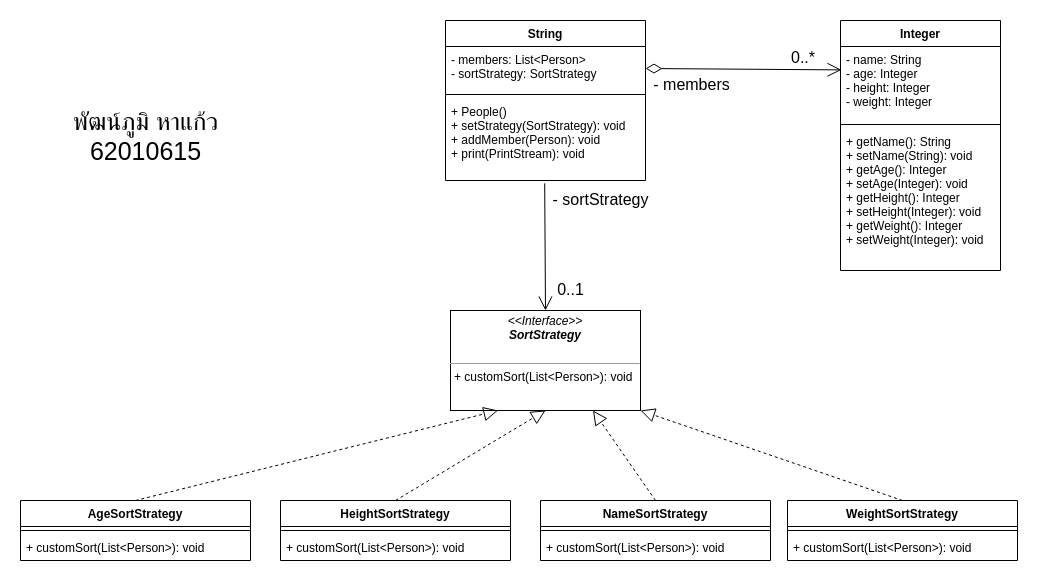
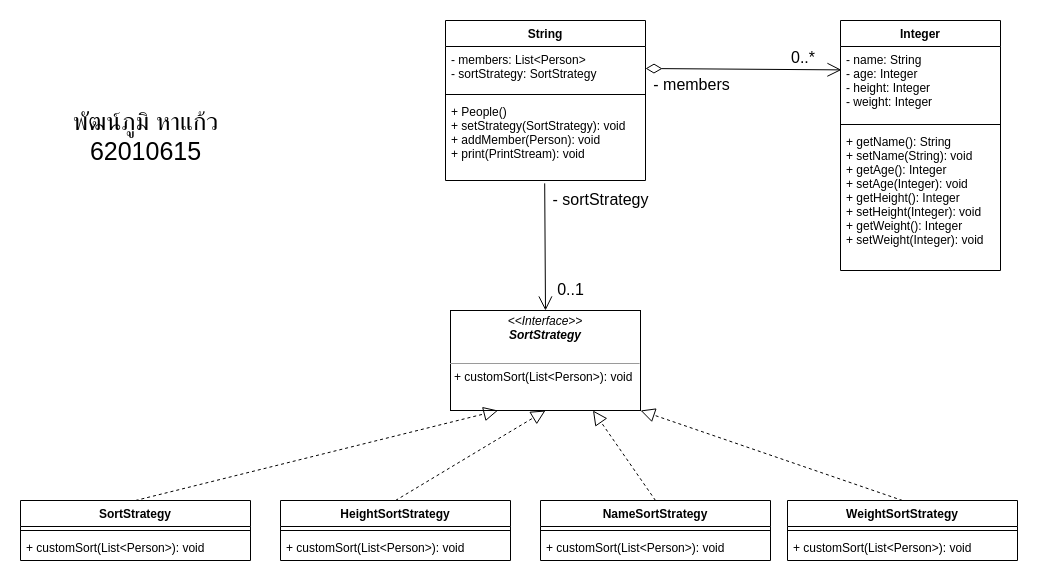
  <mxCell id="0" />
  <mxCell id="1" parent="0" />
  <mxCell id="2" value="&lt;p style=&quot;margin: 0px ; margin-top: 4px ; text-align: center&quot;&gt;&lt;i&gt;&amp;lt;&amp;lt;Interface&amp;gt;&amp;gt;&lt;/i&gt;&lt;br&gt;&lt;b&gt;&lt;i&gt;SortStrategy&lt;/i&gt;&lt;/b&gt;&lt;/p&gt;&lt;p style=&quot;margin: 0px ; margin-left: 4px&quot;&gt;&lt;br&gt;&lt;/p&gt;&lt;hr size=&quot;1&quot;&gt;&lt;p style=&quot;margin: 0px ; margin-left: 4px&quot;&gt;+ customSort(List&amp;lt;Person&amp;gt;): void&lt;br&gt;&lt;/p&gt;" style="verticalAlign=top;align=left;overflow=fill;fontSize=12;fontFamily=Helvetica;html=1;" vertex="1" parent="1"><mxGeometry x="450" y="310" width="190" height="100" as="geometry" /></mxCell>
- <mxCell id="3" value="AgeSortStrategy" style="swimlane;fontStyle=1;align=center;verticalAlign=top;childLayout=stackLayout;horizontal=1;startSize=26;horizontalStack=0;resizeParent=1;resizeParentMax=0;resizeLast=0;collapsible=1;marginBottom=0;" vertex="1" parent="1"><mxGeometry x="20" y="500" width="230" height="60" as="geometry" /></mxCell>
+ <mxCell id="3" value="SortStrategy" style="swimlane;fontStyle=1;align=center;verticalAlign=top;childLayout=stackLayout;horizontal=1;startSize=26;horizontalStack=0;resizeParent=1;resizeParentMax=0;resizeLast=0;collapsible=1;marginBottom=0;" vertex="1" parent="1"><mxGeometry x="20" y="500" width="230" height="60" as="geometry" /></mxCell>
  <mxCell id="4" value="" style="line;strokeWidth=1;fillColor=none;align=left;verticalAlign=middle;spacingTop=-1;spacingLeft=3;spacingRight=3;rotatable=0;labelPosition=right;points=[];portConstraint=eastwest;" vertex="1" parent="3"><mxGeometry y="26" width="230" height="8" as="geometry" /></mxCell>
  <mxCell id="5" value="+ customSort(List&lt;Person&gt;): void" style="text;strokeColor=none;fillColor=none;align=left;verticalAlign=top;spacingLeft=4;spacingRight=4;overflow=hidden;rotatable=0;points=[[0,0.5],[1,0.5]];portConstraint=eastwest;" vertex="1" parent="3"><mxGeometry y="34" width="230" height="26" as="geometry" /></mxCell>
  <mxCell id="6" value="HeightSortStrategy" style="swimlane;fontStyle=1;align=center;verticalAlign=top;childLayout=stackLayout;horizontal=1;startSize=26;horizontalStack=0;resizeParent=1;resizeParentMax=0;resizeLast=0;collapsible=1;marginBottom=0;" vertex="1" parent="1"><mxGeometry x="280" y="500" width="230" height="60" as="geometry" /></mxCell>
  <mxCell id="7" value="" style="line;strokeWidth=1;fillColor=none;align=left;verticalAlign=middle;spacingTop=-1;spacingLeft=3;spacingRight=3;rotatable=0;labelPosition=right;points=[];portConstraint=eastwest;" vertex="1" parent="6"><mxGeometry y="26" width="230" height="8" as="geometry" /></mxCell>
  <mxCell id="8" value="+ customSort(List&lt;Person&gt;): void" style="text;strokeColor=none;fillColor=none;align=left;verticalAlign=top;spacingLeft=4;spacingRight=4;overflow=hidden;rotatable=0;points=[[0,0.5],[1,0.5]];portConstraint=eastwest;" vertex="1" parent="6"><mxGeometry y="34" width="230" height="26" as="geometry" /></mxCell>
  <mxCell id="9" value="NameSortStrategy" style="swimlane;fontStyle=1;align=center;verticalAlign=top;childLayout=stackLayout;horizontal=1;startSize=26;horizontalStack=0;resizeParent=1;resizeParentMax=0;resizeLast=0;collapsible=1;marginBottom=0;" vertex="1" parent="1"><mxGeometry x="540" y="500" width="230" height="60" as="geometry" /></mxCell>
  <mxCell id="10" value="" style="line;strokeWidth=1;fillColor=none;align=left;verticalAlign=middle;spacingTop=-1;spacingLeft=3;spacingRight=3;rotatable=0;labelPosition=right;points=[];portConstraint=eastwest;" vertex="1" parent="9"><mxGeometry y="26" width="230" height="8" as="geometry" /></mxCell>
  <mxCell id="11" value="+ customSort(List&lt;Person&gt;): void" style="text;strokeColor=none;fillColor=none;align=left;verticalAlign=top;spacingLeft=4;spacingRight=4;overflow=hidden;rotatable=0;points=[[0,0.5],[1,0.5]];portConstraint=eastwest;" vertex="1" parent="9"><mxGeometry y="34" width="230" height="26" as="geometry" /></mxCell>
  <mxCell id="12" value="WeightSortStrategy" style="swimlane;fontStyle=1;align=center;verticalAlign=top;childLayout=stackLayout;horizontal=1;startSize=26;horizontalStack=0;resizeParent=1;resizeParentMax=0;resizeLast=0;collapsible=1;marginBottom=0;" vertex="1" parent="1"><mxGeometry x="787" y="500" width="230" height="60" as="geometry" /></mxCell>
  <mxCell id="13" value="" style="line;strokeWidth=1;fillColor=none;align=left;verticalAlign=middle;spacingTop=-1;spacingLeft=3;spacingRight=3;rotatable=0;labelPosition=right;points=[];portConstraint=eastwest;" vertex="1" parent="12"><mxGeometry y="26" width="230" height="8" as="geometry" /></mxCell>
  <mxCell id="14" value="+ customSort(List&lt;Person&gt;): void" style="text;strokeColor=none;fillColor=none;align=left;verticalAlign=top;spacingLeft=4;spacingRight=4;overflow=hidden;rotatable=0;points=[[0,0.5],[1,0.5]];portConstraint=eastwest;" vertex="1" parent="12"><mxGeometry y="34" width="230" height="26" as="geometry" /></mxCell>
  <mxCell id="15" value="" style="endArrow=block;dashed=1;endFill=0;endSize=12;html=1;rounded=0;exitX=0.5;exitY=0;exitDx=0;exitDy=0;entryX=0.25;entryY=1;entryDx=0;entryDy=0;" edge="1" parent="1" source="3" target="2"><mxGeometry width="160" relative="1" as="geometry"><mxPoint x="170" y="470" as="sourcePoint" /><mxPoint x="580" y="440" as="targetPoint" /></mxGeometry></mxCell>
  <mxCell id="16" value="" style="endArrow=block;dashed=1;endFill=0;endSize=12;html=1;rounded=0;exitX=0.5;exitY=0;exitDx=0;exitDy=0;entryX=0.5;entryY=1;entryDx=0;entryDy=0;" edge="1" parent="1" source="6" target="2"><mxGeometry width="160" relative="1" as="geometry"><mxPoint x="440" y="470" as="sourcePoint" /><mxPoint x="600" y="470" as="targetPoint" /></mxGeometry></mxCell>
  <mxCell id="17" value="" style="endArrow=block;dashed=1;endFill=0;endSize=12;html=1;rounded=0;exitX=0.5;exitY=0;exitDx=0;exitDy=0;entryX=0.75;entryY=1;entryDx=0;entryDy=0;" edge="1" parent="1" source="9" target="2"><mxGeometry width="160" relative="1" as="geometry"><mxPoint x="590" y="450" as="sourcePoint" /><mxPoint x="750" y="450" as="targetPoint" /></mxGeometry></mxCell>
  <mxCell id="18" value="" style="endArrow=block;dashed=1;endFill=0;endSize=12;html=1;rounded=0;exitX=0.5;exitY=0;exitDx=0;exitDy=0;entryX=1;entryY=1;entryDx=0;entryDy=0;" edge="1" parent="1" source="12" target="2"><mxGeometry width="160" relative="1" as="geometry"><mxPoint x="830" y="420" as="sourcePoint" /><mxPoint x="990" y="420" as="targetPoint" /></mxGeometry></mxCell>
  <mxCell id="19" value="Integer" style="swimlane;fontStyle=1;align=center;verticalAlign=top;childLayout=stackLayout;horizontal=1;startSize=26;horizontalStack=0;resizeParent=1;resizeParentMax=0;resizeLast=0;collapsible=1;marginBottom=0;" vertex="1" parent="1"><mxGeometry x="840" y="20" width="160" height="250" as="geometry" /></mxCell>
  <mxCell id="20" value="- name: String&#10;- age: Integer&#10;- height: Integer&#10;- weight: Integer" style="text;strokeColor=none;fillColor=none;align=left;verticalAlign=top;spacingLeft=4;spacingRight=4;overflow=hidden;rotatable=0;points=[[0,0.5],[1,0.5]];portConstraint=eastwest;" vertex="1" parent="19"><mxGeometry y="26" width="160" height="74" as="geometry" /></mxCell>
  <mxCell id="21" value="" style="line;strokeWidth=1;fillColor=none;align=left;verticalAlign=middle;spacingTop=-1;spacingLeft=3;spacingRight=3;rotatable=0;labelPosition=right;points=[];portConstraint=eastwest;" vertex="1" parent="19"><mxGeometry y="100" width="160" height="8" as="geometry" /></mxCell>
  <mxCell id="22" value="+ getName(): String&#10;+ setName(String): void&#10;+ getAge(): Integer&#10;+ setAge(Integer): void&#10;+ getHeight(): Integer&#10;+ setHeight(Integer): void&#10;+ getWeight(): Integer&#10;+ setWeight(Integer): void" style="text;strokeColor=none;fillColor=none;align=left;verticalAlign=top;spacingLeft=4;spacingRight=4;overflow=hidden;rotatable=0;points=[[0,0.5],[1,0.5]];portConstraint=eastwest;" vertex="1" parent="19"><mxGeometry y="108" width="160" height="142" as="geometry" /></mxCell>
  <mxCell id="23" value="String" style="swimlane;fontStyle=1;align=center;verticalAlign=top;childLayout=stackLayout;horizontal=1;startSize=26;horizontalStack=0;resizeParent=1;resizeParentMax=0;resizeLast=0;collapsible=1;marginBottom=0;" vertex="1" parent="1"><mxGeometry x="445" y="20" width="200" height="160" as="geometry" /></mxCell>
  <mxCell id="24" value="- members: List&lt;Person&gt;&#10;- sortStrategy: SortStrategy" style="text;strokeColor=none;fillColor=none;align=left;verticalAlign=top;spacingLeft=4;spacingRight=4;overflow=hidden;rotatable=0;points=[[0,0.5],[1,0.5]];portConstraint=eastwest;" vertex="1" parent="23"><mxGeometry y="26" width="200" height="44" as="geometry" /></mxCell>
  <mxCell id="25" value="" style="line;strokeWidth=1;fillColor=none;align=left;verticalAlign=middle;spacingTop=-1;spacingLeft=3;spacingRight=3;rotatable=0;labelPosition=right;points=[];portConstraint=eastwest;" vertex="1" parent="23"><mxGeometry y="70" width="200" height="8" as="geometry" /></mxCell>
  <mxCell id="26" value="+ People()&#10;+ setStrategy(SortStrategy): void&#10;+ addMember(Person): void&#10;+ print(PrintStream): void" style="text;strokeColor=none;fillColor=none;align=left;verticalAlign=top;spacingLeft=4;spacingRight=4;overflow=hidden;rotatable=0;points=[[0,0.5],[1,0.5]];portConstraint=eastwest;" vertex="1" parent="23"><mxGeometry y="78" width="200" height="82" as="geometry" /></mxCell>
  <mxCell id="27" value="&lt;font style=&quot;font-size: 16px&quot;&gt;0..*&lt;/font&gt;" style="endArrow=open;html=1;endSize=12;startArrow=diamondThin;startSize=14;startFill=0;align=left;verticalAlign=bottom;rounded=0;exitX=1;exitY=0.5;exitDx=0;exitDy=0;entryX=0.006;entryY=0.316;entryDx=0;entryDy=0;entryPerimeter=0;" edge="1" parent="1" source="24" target="20"><mxGeometry x="0.48" relative="1" as="geometry"><mxPoint x="-60" y="474" as="sourcePoint" /><mxPoint x="550" y="68" as="targetPoint" /><mxPoint x="-1" as="offset" /></mxGeometry></mxCell>
  <mxCell id="28" value="- members" style="edgeLabel;html=1;align=center;verticalAlign=middle;resizable=0;points=[];fontSize=16;" vertex="1" connectable="0" parent="27"><mxGeometry x="0.741" y="-1" relative="1" as="geometry"><mxPoint x="-125" y="13" as="offset" /></mxGeometry></mxCell>
  <mxCell id="29" value="" style="endArrow=open;endFill=1;endSize=12;html=1;rounded=0;exitX=0.496;exitY=1.035;exitDx=0;exitDy=0;exitPerimeter=0;entryX=0.5;entryY=0;entryDx=0;entryDy=0;" edge="1" parent="1" source="26" target="2"><mxGeometry width="160" relative="1" as="geometry"><mxPoint x="480" y="260" as="sourcePoint" /><mxPoint x="640" y="260" as="targetPoint" /></mxGeometry></mxCell>
  <mxCell id="30" value="- sortStrategy" style="edgeLabel;html=1;align=center;verticalAlign=middle;resizable=0;points=[];fontSize=16;" vertex="1" connectable="0" parent="29"><mxGeometry x="0.685" y="1" relative="1" as="geometry"><mxPoint x="54" y="-91" as="offset" /></mxGeometry></mxCell>
  <mxCell id="31" value="0..1" style="edgeLabel;html=1;align=center;verticalAlign=middle;resizable=0;points=[];fontSize=16;" vertex="1" connectable="0" parent="29"><mxGeometry x="0.663" y="-1" relative="1" as="geometry"><mxPoint x="26" as="offset" /></mxGeometry></mxCell>
  <mxCell id="32" value="&lt;font style=&quot;font-size: 25px&quot;&gt;พัฒน์ภูมิ หาแก้ว&lt;br&gt;62010615&lt;/font&gt;" style="text;html=1;align=center;verticalAlign=middle;resizable=0;points=[];autosize=1;strokeColor=none;fillColor=none;" vertex="1" parent="1"><mxGeometry x="55" y="115" width="180" height="40" as="geometry" /></mxCell>
